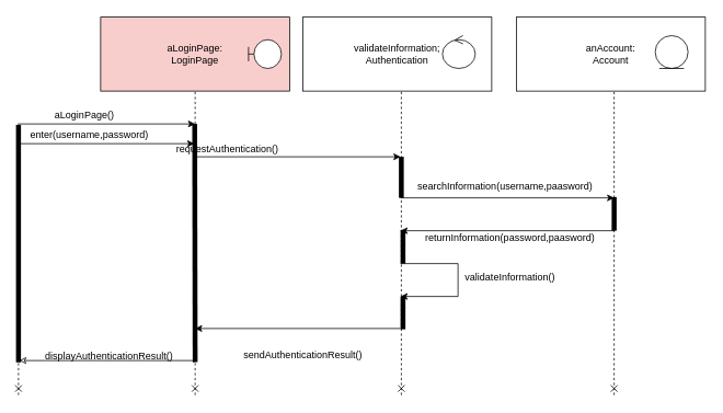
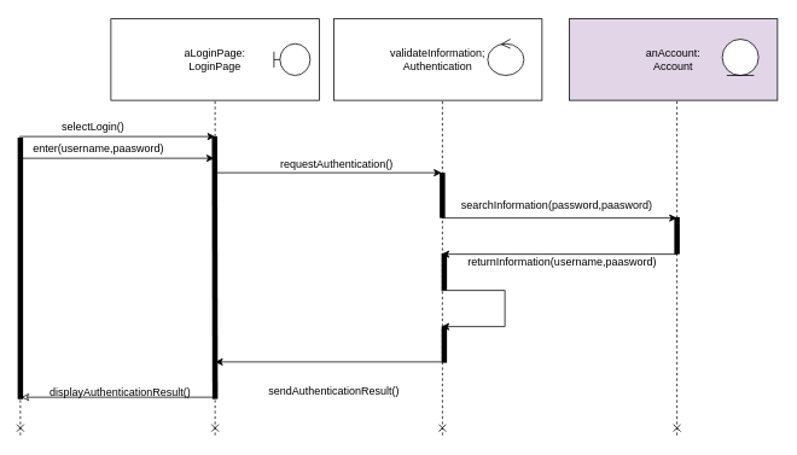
  <mxCell id="0" />
  <mxCell id="1" parent="0" />
- <mxCell id="2" value="aLoginPage:&lt;div&gt;LoginPage&lt;/div&gt;" style="html=1;whiteSpace=wrap;fillColor=#f8cecc;" parent="1" vertex="1"><mxGeometry x="122" y="20" width="230" height="90" as="geometry" /></mxCell>
+ <mxCell id="2" value="aLoginPage:&lt;div&gt;LoginPage&lt;/div&gt;" style="html=1;whiteSpace=wrap;" parent="1" vertex="1"><mxGeometry x="122" y="20" width="230" height="90" as="geometry" /></mxCell>
  <mxCell id="3" value="" style="shape=umlBoundary;whiteSpace=wrap;html=1;" parent="1" vertex="1"><mxGeometry x="302" y="47.5" width="40" height="35" as="geometry" /></mxCell>
  <mxCell id="4" value="validateInformation;&lt;div&gt;Authentication&lt;/div&gt;" style="html=1;whiteSpace=wrap;" parent="1" vertex="1"><mxGeometry x="368" y="20" width="230" height="90" as="geometry" /></mxCell>
  <mxCell id="5" value="" style="ellipse;shape=umlControl;whiteSpace=wrap;html=1;" parent="1" vertex="1"><mxGeometry x="538" y="42.5" width="40" height="40" as="geometry" /></mxCell>
  <mxCell id="6" value="" style="endArrow=none;html=1;rounded=0;entryX=0.5;entryY=1;entryDx=0;entryDy=0;dashed=1;startArrow=cross;startFill=0;" parent="1" target="2" edge="1"><mxGeometry width="50" height="50" relative="1" as="geometry"><mxPoint x="237" y="480" as="sourcePoint" /><mxPoint x="347" y="200" as="targetPoint" /></mxGeometry></mxCell>
  <mxCell id="7" value="" style="endArrow=none;html=1;rounded=0;entryX=0.5;entryY=1;entryDx=0;entryDy=0;dashed=1;startArrow=cross;startFill=0;" parent="1" edge="1"><mxGeometry width="50" height="50" relative="1" as="geometry"><mxPoint x="22" y="480" as="sourcePoint" /><mxPoint x="22" y="150" as="targetPoint" /></mxGeometry></mxCell>
  <mxCell id="8" value="" style="endArrow=none;html=1;rounded=0;entryX=0.5;entryY=1;entryDx=0;entryDy=0;dashed=1;startArrow=cross;startFill=0;" parent="1" edge="1"><mxGeometry width="50" height="50" relative="1" as="geometry"><mxPoint x="488" y="480" as="sourcePoint" /><mxPoint x="488" y="110" as="targetPoint" /></mxGeometry></mxCell>
  <mxCell id="9" value="" style="endArrow=none;html=1;rounded=0;strokeWidth=6;" parent="1" edge="1"><mxGeometry width="50" height="50" relative="1" as="geometry"><mxPoint x="22" y="440" as="sourcePoint" /><mxPoint x="22" y="151" as="targetPoint" /></mxGeometry></mxCell>
  <mxCell id="10" value="" style="endArrow=none;html=1;rounded=0;strokeWidth=6;" parent="1" edge="1"><mxGeometry width="50" height="50" relative="1" as="geometry"><mxPoint x="237" y="440" as="sourcePoint" /><mxPoint x="236.5" y="150" as="targetPoint" /></mxGeometry></mxCell>
  <mxCell id="11" value="" style="endArrow=classic;html=1;rounded=0;" parent="1" edge="1"><mxGeometry width="50" height="50" relative="1" as="geometry"><mxPoint x="21" y="150" as="sourcePoint" /><mxPoint x="237" y="150" as="targetPoint" /></mxGeometry></mxCell>
- <mxCell id="12" value="aLoginPage()" style="text;html=1;align=center;verticalAlign=middle;resizable=0;points=[];autosize=1;strokeColor=none;fillColor=none;" parent="1" vertex="1"><mxGeometry x="57" y="125" width="90" height="30" as="geometry" /></mxCell>
+ <mxCell id="12" value="selectLogin()" style="text;html=1;align=center;verticalAlign=middle;resizable=0;points=[];autosize=1;strokeColor=none;fillColor=none;" parent="1" vertex="1"><mxGeometry x="57" y="125" width="90" height="30" as="geometry" /></mxCell>
  <mxCell id="13" value="" style="endArrow=classic;html=1;rounded=0;" parent="1" edge="1"><mxGeometry width="50" height="50" relative="1" as="geometry"><mxPoint x="20" y="174" as="sourcePoint" /><mxPoint x="236" y="174" as="targetPoint" /></mxGeometry></mxCell>
- <mxCell id="14" value="enter(username,password)" style="text;html=1;align=center;verticalAlign=middle;resizable=0;points=[];autosize=1;strokeColor=none;fillColor=none;" parent="1" vertex="1"><mxGeometry x="23" y="149" width="170" height="30" as="geometry" /></mxCell>
+ <mxCell id="14" value="enter(username,paasword)" style="text;html=1;align=center;verticalAlign=middle;resizable=0;points=[];autosize=1;strokeColor=none;fillColor=none;" parent="1" vertex="1"><mxGeometry x="23" y="149" width="170" height="30" as="geometry" /></mxCell>
  <mxCell id="15" value="" style="endArrow=none;html=1;rounded=0;strokeWidth=6;" parent="1" edge="1"><mxGeometry width="50" height="50" relative="1" as="geometry"><mxPoint x="488" y="240" as="sourcePoint" /><mxPoint x="488" y="190" as="targetPoint" /></mxGeometry></mxCell>
  <mxCell id="16" value="" style="endArrow=classic;html=1;rounded=0;" parent="1" edge="1"><mxGeometry width="50" height="50" relative="1" as="geometry"><mxPoint x="237" y="190" as="sourcePoint" /><mxPoint x="487" y="190" as="targetPoint" /></mxGeometry></mxCell>
- <mxCell id="17" value="requestAuthentication()" style="text;html=1;align=center;verticalAlign=middle;resizable=0;points=[];autosize=1;strokeColor=none;fillColor=none;" parent="1" vertex="1"><mxGeometry x="201" y="166" width="150" height="30" as="geometry" /></mxCell>
+ <mxCell id="17" value="requestAuthentication()" style="text;html=1;align=center;verticalAlign=middle;resizable=0;points=[];autosize=1;strokeColor=none;fillColor=none;" parent="1" vertex="1"><mxGeometry x="296" y="166" width="150" height="30" as="geometry" /></mxCell>
  <mxCell id="18" value="" style="endArrow=none;html=1;rounded=0;strokeWidth=6;" parent="1" edge="1"><mxGeometry width="50" height="50" relative="1" as="geometry"><mxPoint x="490" y="400" as="sourcePoint" /><mxPoint x="490" y="360" as="targetPoint" /></mxGeometry></mxCell>
  <mxCell id="19" value="" style="endArrow=classic;html=1;rounded=0;" parent="1" edge="1"><mxGeometry width="50" height="50" relative="1" as="geometry"><mxPoint x="487" y="399" as="sourcePoint" /><mxPoint x="237" y="399" as="targetPoint" /></mxGeometry></mxCell>
  <mxCell id="20" value="sendAuthenticationResult()" style="text;html=1;align=center;verticalAlign=middle;resizable=0;points=[];autosize=1;strokeColor=none;fillColor=none;" parent="1" vertex="1"><mxGeometry x="283" y="416" width="170" height="30" as="geometry" /></mxCell>
  <mxCell id="21" value="" style="endArrow=none;html=1;rounded=0;startArrow=classic;startFill=0;endFill=0;" parent="1" edge="1"><mxGeometry width="50" height="50" relative="1" as="geometry"><mxPoint x="23" y="438" as="sourcePoint" /><mxPoint x="239" y="438" as="targetPoint" /></mxGeometry></mxCell>
  <mxCell id="22" value="displayAuthenticationResult()" style="text;html=1;align=center;verticalAlign=middle;resizable=0;points=[];autosize=1;strokeColor=none;fillColor=none;" parent="1" vertex="1"><mxGeometry x="42" y="418" width="180" height="30" as="geometry" /></mxCell>
- <mxCell id="23" value="anAccount:&lt;div&gt;Account&lt;/div&gt;" style="html=1;whiteSpace=wrap;" parent="1" vertex="1"><mxGeometry x="628" y="20" width="230" height="90" as="geometry" /></mxCell>
+ <mxCell id="23" value="anAccount:&lt;div&gt;Account&lt;/div&gt;" style="html=1;whiteSpace=wrap;fillColor=#e1d5e7;" parent="1" vertex="1"><mxGeometry x="628" y="20" width="230" height="90" as="geometry" /></mxCell>
  <mxCell id="24" value="" style="endArrow=none;html=1;rounded=0;entryX=0.5;entryY=1;entryDx=0;entryDy=0;dashed=1;startArrow=cross;startFill=0;" parent="1" edge="1"><mxGeometry width="50" height="50" relative="1" as="geometry"><mxPoint x="747" y="480" as="sourcePoint" /><mxPoint x="747" y="110" as="targetPoint" /></mxGeometry></mxCell>
  <mxCell id="25" value="" style="ellipse;shape=umlEntity;whiteSpace=wrap;html=1;" parent="1" vertex="1"><mxGeometry x="797" y="42.5" width="40" height="40" as="geometry" /></mxCell>
  <mxCell id="26" value="" style="endArrow=none;html=1;rounded=0;strokeWidth=6;" parent="1" edge="1"><mxGeometry width="50" height="50" relative="1" as="geometry"><mxPoint x="747" y="280" as="sourcePoint" /><mxPoint x="747" y="239" as="targetPoint" /></mxGeometry></mxCell>
  <mxCell id="27" value="" style="endArrow=classic;html=1;rounded=0;" parent="1" edge="1"><mxGeometry width="50" height="50" relative="1" as="geometry"><mxPoint x="487" y="240" as="sourcePoint" /><mxPoint x="747" y="240" as="targetPoint" /></mxGeometry></mxCell>
- <mxCell id="28" value="searchInformation(username,paasword)" style="text;html=1;align=center;verticalAlign=middle;resizable=0;points=[];autosize=1;strokeColor=none;fillColor=none;" parent="1" vertex="1"><mxGeometry x="494" y="211" width="240" height="30" as="geometry" /></mxCell>
+ <mxCell id="28" value="searchInformation(password,paasword)" style="text;html=1;align=center;verticalAlign=middle;resizable=0;points=[];autosize=1;strokeColor=none;fillColor=none;" parent="1" vertex="1"><mxGeometry x="494" y="211" width="240" height="30" as="geometry" /></mxCell>
  <mxCell id="29" value="" style="endArrow=none;html=1;rounded=0;strokeWidth=6;" parent="1" edge="1"><mxGeometry width="50" height="50" relative="1" as="geometry"><mxPoint x="490" y="320" as="sourcePoint" /><mxPoint x="490" y="279" as="targetPoint" /></mxGeometry></mxCell>
  <mxCell id="30" value="" style="endArrow=classic;html=1;rounded=0;" parent="1" edge="1"><mxGeometry width="50" height="50" relative="1" as="geometry"><mxPoint x="747" y="280" as="sourcePoint" /><mxPoint x="487" y="280" as="targetPoint" /></mxGeometry></mxCell>
- <mxCell id="31" value="returnInformation(password,paasword)" style="text;html=1;align=center;verticalAlign=middle;resizable=0;points=[];autosize=1;strokeColor=none;fillColor=none;" parent="1" vertex="1"><mxGeometry x="505" y="274" width="230" height="30" as="geometry" /></mxCell>
- <mxCell id="32" value="validateInformation()" style="text;html=1;align=center;verticalAlign=middle;resizable=0;points=[];autosize=1;strokeColor=none;fillColor=none;" parent="1" vertex="1"><mxGeometry x="555" y="322" width="130" height="30" as="geometry" /></mxCell>
+ <mxCell id="31" value="returnInformation(username,paasword)" style="text;html=1;align=center;verticalAlign=middle;resizable=0;points=[];autosize=1;strokeColor=none;fillColor=none;" parent="1" vertex="1"><mxGeometry x="505" y="274" width="230" height="30" as="geometry" /></mxCell>
  <mxCell id="33" value="" style="endArrow=classic;html=1;rounded=0;edgeStyle=orthogonalEdgeStyle;" parent="1" edge="1"><mxGeometry width="50" height="50" relative="1" as="geometry"><mxPoint x="487" y="320" as="sourcePoint" /><mxPoint x="487" y="360" as="targetPoint" /><Array as="points"><mxPoint x="557" y="320" /><mxPoint x="557" y="360" /></Array></mxGeometry></mxCell>
